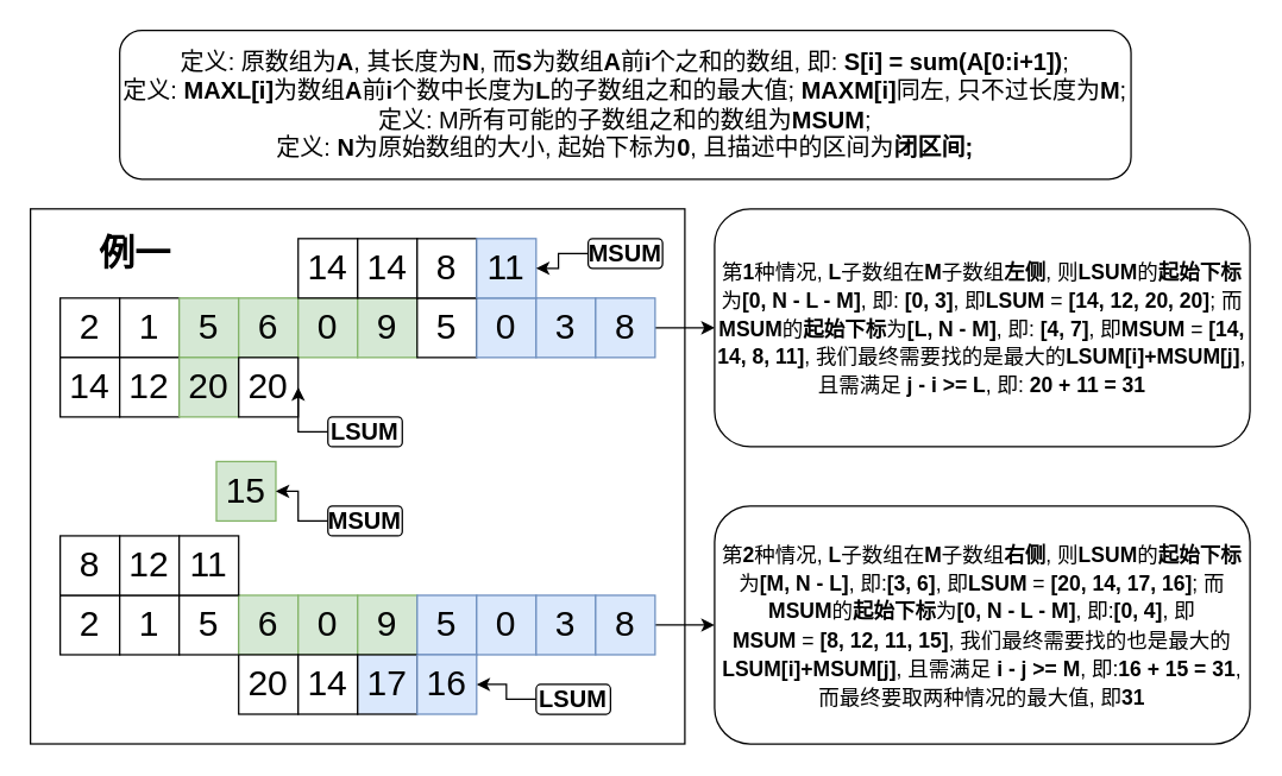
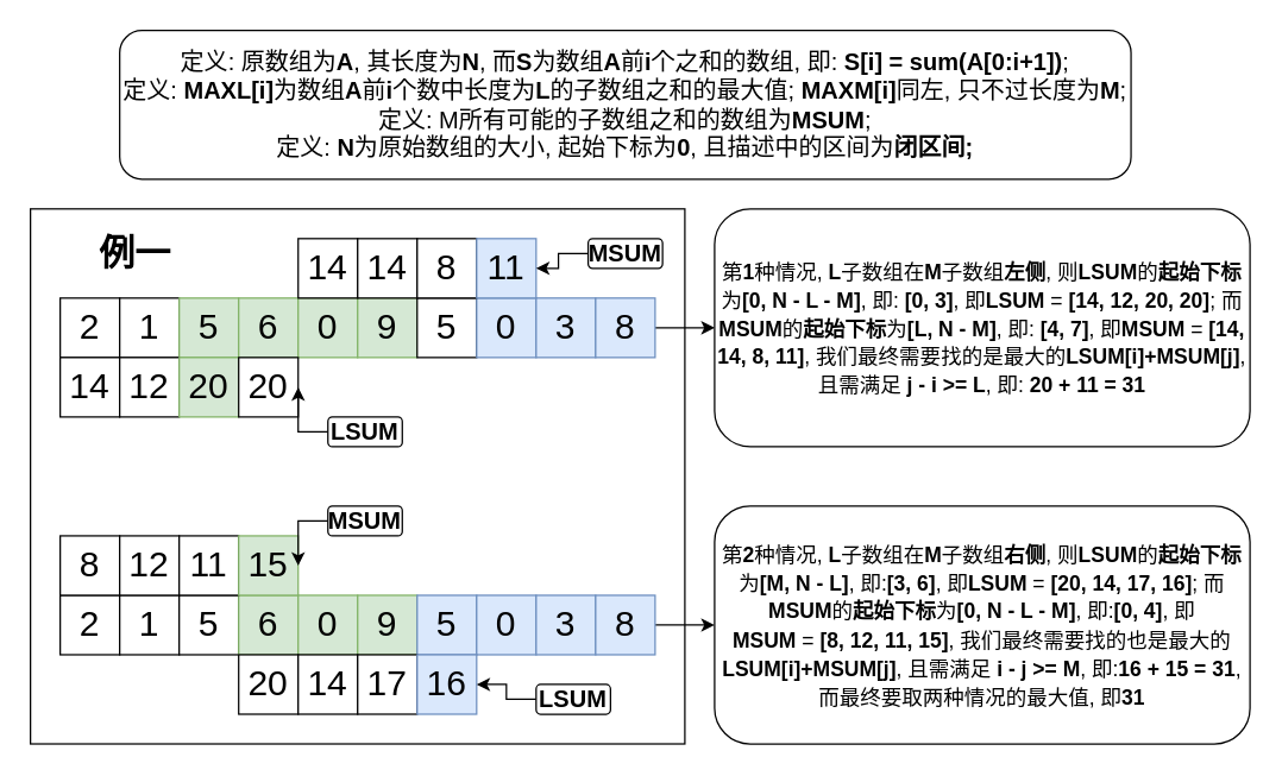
  <mxCell id="0" />
  <mxCell id="1" parent="0" />
  <mxCell id="2" value="" style="rounded=0;whiteSpace=wrap;html=1;fontSize=24;" parent="1" vertex="1"><mxGeometry x="20" y="140" width="440" height="360" as="geometry" /></mxCell>
  <mxCell id="3" value="2" style="rounded=0;whiteSpace=wrap;html=1;fontSize=24;" parent="1" vertex="1"><mxGeometry x="40" y="200" width="40" height="40" as="geometry" /></mxCell>
  <mxCell id="4" value="1" style="rounded=0;whiteSpace=wrap;html=1;fontSize=24;" parent="1" vertex="1"><mxGeometry x="80" y="200" width="40" height="40" as="geometry" /></mxCell>
  <mxCell id="5" value="5" style="rounded=0;whiteSpace=wrap;html=1;fontSize=24;fillColor=#d5e8d4;strokeColor=#82b366;" parent="1" vertex="1"><mxGeometry x="120" y="200" width="40" height="40" as="geometry" /></mxCell>
  <mxCell id="6" value="6" style="rounded=0;whiteSpace=wrap;html=1;fontSize=24;fillColor=#d5e8d4;strokeColor=#82b366;" parent="1" vertex="1"><mxGeometry x="160" y="200" width="40" height="40" as="geometry" /></mxCell>
  <mxCell id="7" value="0" style="rounded=0;whiteSpace=wrap;html=1;fontSize=24;fillColor=#d5e8d4;strokeColor=#82b366;" parent="1" vertex="1"><mxGeometry x="200" y="200" width="40" height="40" as="geometry" /></mxCell>
  <mxCell id="8" value="9" style="rounded=0;whiteSpace=wrap;html=1;fontSize=24;fillColor=#d5e8d4;strokeColor=#82b366;" parent="1" vertex="1"><mxGeometry x="240" y="200" width="40" height="40" as="geometry" /></mxCell>
  <mxCell id="9" value="5" style="rounded=0;whiteSpace=wrap;html=1;fontSize=24;" parent="1" vertex="1"><mxGeometry x="280" y="200" width="40" height="40" as="geometry" /></mxCell>
  <mxCell id="10" value="0" style="rounded=0;whiteSpace=wrap;html=1;fontSize=24;fillColor=#dae8fc;strokeColor=#6c8ebf;" parent="1" vertex="1"><mxGeometry x="320" y="200" width="40" height="40" as="geometry" /></mxCell>
  <mxCell id="11" value="3" style="rounded=0;whiteSpace=wrap;html=1;fontSize=24;fillColor=#dae8fc;strokeColor=#6c8ebf;" parent="1" vertex="1"><mxGeometry x="360" y="200" width="40" height="40" as="geometry" /></mxCell>
  <mxCell id="12" style="edgeStyle=orthogonalEdgeStyle;rounded=0;orthogonalLoop=1;jettySize=auto;html=1;exitX=1;exitY=0.5;exitDx=0;exitDy=0;entryX=0;entryY=0.5;entryDx=0;entryDy=0;fontSize=24;" parent="1" source="13" target="42" edge="1"><mxGeometry relative="1" as="geometry" /></mxCell>
  <mxCell id="13" value="8" style="rounded=0;whiteSpace=wrap;html=1;fontSize=24;fillColor=#dae8fc;strokeColor=#6c8ebf;" parent="1" vertex="1"><mxGeometry x="400" y="200" width="40" height="40" as="geometry" /></mxCell>
  <mxCell id="14" value="14" style="rounded=0;whiteSpace=wrap;html=1;fontSize=24;" parent="1" vertex="1"><mxGeometry x="200" y="160" width="40" height="40" as="geometry" /></mxCell>
  <mxCell id="15" value="14" style="rounded=0;whiteSpace=wrap;html=1;fontSize=24;" parent="1" vertex="1"><mxGeometry x="240" y="160" width="40" height="40" as="geometry" /></mxCell>
  <mxCell id="16" value="8" style="rounded=0;whiteSpace=wrap;html=1;fontSize=24;" parent="1" vertex="1"><mxGeometry x="280" y="160" width="40" height="40" as="geometry" /></mxCell>
  <mxCell id="17" value="11" style="rounded=0;whiteSpace=wrap;html=1;fontSize=24;fillColor=#dae8fc;strokeColor=#6c8ebf;" parent="1" vertex="1"><mxGeometry x="320" y="160" width="40" height="40" as="geometry" /></mxCell>
  <mxCell id="18" value="14" style="rounded=0;whiteSpace=wrap;html=1;fontSize=24;" parent="1" vertex="1"><mxGeometry x="40" y="240" width="40" height="40" as="geometry" /></mxCell>
  <mxCell id="19" value="12" style="rounded=0;whiteSpace=wrap;html=1;fontSize=24;" parent="1" vertex="1"><mxGeometry x="80" y="240" width="40" height="40" as="geometry" /></mxCell>
  <mxCell id="20" value="20" style="rounded=0;whiteSpace=wrap;html=1;fontSize=24;fillColor=#d5e8d4;strokeColor=#82b366;" parent="1" vertex="1"><mxGeometry x="120" y="240" width="40" height="40" as="geometry" /></mxCell>
  <mxCell id="21" value="20" style="rounded=0;whiteSpace=wrap;html=1;fontSize=24;" parent="1" vertex="1"><mxGeometry x="160" y="240" width="40" height="40" as="geometry" /></mxCell>
  <mxCell id="22" value="2" style="rounded=0;whiteSpace=wrap;html=1;fontSize=24;" parent="1" vertex="1"><mxGeometry x="40" y="400" width="40" height="40" as="geometry" /></mxCell>
  <mxCell id="23" value="1" style="rounded=0;whiteSpace=wrap;html=1;fontSize=24;" parent="1" vertex="1"><mxGeometry x="80" y="400" width="40" height="40" as="geometry" /></mxCell>
  <mxCell id="24" value="5" style="rounded=0;whiteSpace=wrap;html=1;fontSize=24;" parent="1" vertex="1"><mxGeometry x="120" y="400" width="40" height="40" as="geometry" /></mxCell>
  <mxCell id="25" value="6" style="rounded=0;whiteSpace=wrap;html=1;fontSize=24;fillColor=#d5e8d4;strokeColor=#82b366;" parent="1" vertex="1"><mxGeometry x="160" y="400" width="40" height="40" as="geometry" /></mxCell>
  <mxCell id="26" value="0" style="rounded=0;whiteSpace=wrap;html=1;fontSize=24;fillColor=#d5e8d4;strokeColor=#82b366;" parent="1" vertex="1"><mxGeometry x="200" y="400" width="40" height="40" as="geometry" /></mxCell>
  <mxCell id="27" value="9" style="rounded=0;whiteSpace=wrap;html=1;fontSize=24;fillColor=#d5e8d4;strokeColor=#82b366;" parent="1" vertex="1"><mxGeometry x="240" y="400" width="40" height="40" as="geometry" /></mxCell>
  <mxCell id="28" value="5" style="rounded=0;whiteSpace=wrap;html=1;fontSize=24;fillColor=#dae8fc;strokeColor=#6c8ebf;" parent="1" vertex="1"><mxGeometry x="280" y="400" width="40" height="40" as="geometry" /></mxCell>
  <mxCell id="29" value="0" style="rounded=0;whiteSpace=wrap;html=1;fontSize=24;fillColor=#dae8fc;strokeColor=#6c8ebf;" parent="1" vertex="1"><mxGeometry x="320" y="400" width="40" height="40" as="geometry" /></mxCell>
  <mxCell id="30" value="3" style="rounded=0;whiteSpace=wrap;html=1;fontSize=24;fillColor=#dae8fc;strokeColor=#6c8ebf;" parent="1" vertex="1"><mxGeometry x="360" y="400" width="40" height="40" as="geometry" /></mxCell>
  <mxCell id="31" style="edgeStyle=orthogonalEdgeStyle;rounded=0;orthogonalLoop=1;jettySize=auto;html=1;exitX=1;exitY=0.5;exitDx=0;exitDy=0;entryX=0;entryY=0.5;entryDx=0;entryDy=0;fontSize=24;" parent="1" source="32" target="43" edge="1"><mxGeometry relative="1" as="geometry" /></mxCell>
  <mxCell id="32" value="8" style="rounded=0;whiteSpace=wrap;html=1;fontSize=24;fillColor=#dae8fc;strokeColor=#6c8ebf;" parent="1" vertex="1"><mxGeometry x="400" y="400" width="40" height="40" as="geometry" /></mxCell>
  <mxCell id="33" value="8" style="rounded=0;whiteSpace=wrap;html=1;fontSize=24;" parent="1" vertex="1"><mxGeometry x="40" y="360" width="40" height="40" as="geometry" /></mxCell>
  <mxCell id="34" value="12" style="rounded=0;whiteSpace=wrap;html=1;fontSize=24;" parent="1" vertex="1"><mxGeometry x="80" y="360" width="40" height="40" as="geometry" /></mxCell>
  <mxCell id="35" value="11" style="rounded=0;whiteSpace=wrap;html=1;fontSize=24;" parent="1" vertex="1"><mxGeometry x="120" y="360" width="40" height="40" as="geometry" /></mxCell>
- <mxCell id="36" value="15" style="rounded=0;whiteSpace=wrap;html=1;fontSize=24;fillColor=#d5e8d4;strokeColor=#82b366;" parent="1" vertex="1"><mxGeometry x="145" y="310" width="40" height="40" as="geometry" /></mxCell>
+ <mxCell id="36" value="15" style="rounded=0;whiteSpace=wrap;html=1;fontSize=24;fillColor=#d5e8d4;strokeColor=#82b366;" parent="1" vertex="1"><mxGeometry x="160" y="360" width="40" height="40" as="geometry" /></mxCell>
  <mxCell id="37" value="20" style="rounded=0;whiteSpace=wrap;html=1;fontSize=24;" parent="1" vertex="1"><mxGeometry x="160" y="440" width="40" height="40" as="geometry" /></mxCell>
  <mxCell id="38" value="14" style="rounded=0;whiteSpace=wrap;html=1;fontSize=24;" parent="1" vertex="1"><mxGeometry x="200" y="440" width="40" height="40" as="geometry" /></mxCell>
- <mxCell id="39" value="17" style="rounded=0;whiteSpace=wrap;html=1;fontSize=24;fillColor=#dae8fc;" parent="1" vertex="1"><mxGeometry x="240" y="440" width="40" height="40" as="geometry" /></mxCell>
+ <mxCell id="39" value="17" style="rounded=0;whiteSpace=wrap;html=1;fontSize=24;" parent="1" vertex="1"><mxGeometry x="240" y="440" width="40" height="40" as="geometry" /></mxCell>
  <mxCell id="40" value="16" style="rounded=0;whiteSpace=wrap;html=1;fontSize=24;fillColor=#dae8fc;strokeColor=#6c8ebf;" parent="1" vertex="1"><mxGeometry x="280" y="440" width="40" height="40" as="geometry" /></mxCell>
  <mxCell id="41" value="例一" style="text;strokeColor=none;fillColor=none;html=1;fontSize=24;fontStyle=1;verticalAlign=middle;align=center;" parent="1" vertex="1"><mxGeometry x="40" y="150" width="100" height="40" as="geometry" /></mxCell>
  <mxCell id="42" value="&lt;font style=&quot;font-size: 14px&quot;&gt;第&lt;b&gt;1&lt;/b&gt;种情况, &lt;b&gt;L&lt;/b&gt;子数组在&lt;b&gt;M&lt;/b&gt;子数组&lt;b&gt;左侧&lt;/b&gt;, 则&lt;b&gt;LSUM&lt;/b&gt;的&lt;b&gt;起始下标&lt;/b&gt;为&lt;b&gt;[0, N - L - M]&lt;/b&gt;, 即: &lt;b&gt;[0, 3]&lt;/b&gt;, 即&lt;b&gt;LSUM&amp;nbsp;&lt;/b&gt;=&amp;nbsp;&lt;b&gt;[14, 12, 20, 20]&lt;/b&gt;; 而&lt;b&gt;MSUM&lt;/b&gt;的&lt;b&gt;起始下标&lt;/b&gt;为&lt;b&gt;[L, N - M]&lt;/b&gt;, 即: &lt;b&gt;[4, 7]&lt;/b&gt;, 即&lt;b&gt;MSUM&amp;nbsp;&lt;/b&gt;=&amp;nbsp;&lt;b&gt;[14, 14, 8, 11]&lt;/b&gt;, 我们最终需要找的是最大的&lt;b&gt;LSUM[i]+MSUM[j]&lt;/b&gt;, 且需满足&amp;nbsp;&lt;b&gt;j - i &amp;gt;= L&lt;/b&gt;, 即: &lt;b&gt;20 + 11 = 31&lt;/b&gt;&lt;/font&gt;" style="rounded=1;whiteSpace=wrap;html=1;fontSize=16;" parent="1" vertex="1"><mxGeometry x="480" y="140" width="360" height="160" as="geometry" /></mxCell>
  <mxCell id="43" value="&lt;font style=&quot;font-size: 14px&quot;&gt;第&lt;b&gt;2&lt;/b&gt;种情况,&amp;nbsp;&lt;b&gt;L&lt;/b&gt;子数组在&lt;b&gt;M&lt;/b&gt;子数组&lt;b&gt;右侧&lt;/b&gt;, 则&lt;b&gt;LSUM&lt;/b&gt;的&lt;b&gt;起始下标&lt;/b&gt;为&lt;b&gt;[M, N - L]&lt;/b&gt;, 即:&lt;b&gt;[3, 6]&lt;/b&gt;, 即&lt;b&gt;LSUM&amp;nbsp;&lt;/b&gt;=&amp;nbsp;&lt;b&gt;[20, 14, 17, 16]&lt;/b&gt;; 而&lt;b&gt;MSUM&lt;/b&gt;的&lt;b&gt;起始下标&lt;/b&gt;为&lt;b&gt;[0, N - L - M]&lt;/b&gt;, 即:&lt;b&gt;[0, 4]&lt;/b&gt;, 即&lt;b&gt;MSUM&amp;nbsp;&lt;/b&gt;=&amp;nbsp;&lt;b&gt;[8, 12, 11, 15]&lt;/b&gt;, 我们最终需要找的也是最大的&lt;b&gt;LSUM[i]+MSUM[j]&lt;/b&gt;, 且需满足 &lt;b&gt;i&amp;nbsp;- j &amp;gt;= M&lt;/b&gt;, 即:&lt;b&gt;16&amp;nbsp;+ 15 = 31&lt;/b&gt;, 而最终要取两种情况的最大值, 即&lt;b&gt;31&lt;/b&gt;&lt;/font&gt;&lt;br&gt;" style="rounded=1;whiteSpace=wrap;html=1;fontSize=16;" parent="1" vertex="1"><mxGeometry x="480" y="340" width="360" height="160" as="geometry" /></mxCell>
  <mxCell id="44" value="定义: 原数组为&lt;b&gt;A&lt;/b&gt;, 其长度为&lt;b&gt;N&lt;/b&gt;, 而&lt;b&gt;S&lt;/b&gt;为数组&lt;b&gt;A&lt;/b&gt;前&lt;b&gt;i&lt;/b&gt;个之和的数组, 即: &lt;b&gt;S[i] = sum(A[0:i+1])&lt;/b&gt;;&lt;br&gt;定义: &lt;b&gt;MAXL[i]&lt;/b&gt;为数组&lt;b&gt;A&lt;/b&gt;前&lt;b&gt;i&lt;/b&gt;个数中长度为&lt;b&gt;L&lt;/b&gt;的子数组之和的最大值;&amp;nbsp;&lt;b&gt;MAXM[i]&lt;/b&gt;同左, 只不过长度为&lt;b&gt;M&lt;/b&gt;;&lt;br&gt;定义: M所有可能的子数组之和的数组为&lt;b&gt;M&lt;/b&gt;&lt;b&gt;SUM&lt;/b&gt;;&lt;br&gt;定义:&amp;nbsp;&lt;b&gt;N&lt;/b&gt;为原始数组的大小, 起始下标为&lt;b&gt;0&lt;/b&gt;, 且描述中的区间为&lt;b&gt;闭区间;&lt;/b&gt;" style="rounded=1;whiteSpace=wrap;html=1;fontSize=16;" parent="1" vertex="1"><mxGeometry x="80" y="20" width="680" height="100" as="geometry" /></mxCell>
  <mxCell id="45" style="edgeStyle=orthogonalEdgeStyle;rounded=0;orthogonalLoop=1;jettySize=auto;html=1;exitX=0;exitY=0.5;exitDx=0;exitDy=0;fontSize=16;" parent="1" source="46" target="21" edge="1"><mxGeometry relative="1" as="geometry" /></mxCell>
  <mxCell id="46" value="LSUM" style="rounded=1;whiteSpace=wrap;html=1;fontSize=16;fontStyle=1" parent="1" vertex="1"><mxGeometry x="220" y="280" width="50" height="20" as="geometry" /></mxCell>
  <mxCell id="47" style="edgeStyle=orthogonalEdgeStyle;rounded=0;orthogonalLoop=1;jettySize=auto;html=1;exitX=0;exitY=0.5;exitDx=0;exitDy=0;fontSize=16;" parent="1" source="48" edge="1"><mxGeometry relative="1" as="geometry"><mxPoint x="360" y="180" as="targetPoint" /><Array as="points"><mxPoint x="375" y="170" /><mxPoint x="375" y="180" /><mxPoint x="360" y="180" /></Array></mxGeometry></mxCell>
  <mxCell id="48" value="MSUM" style="rounded=1;whiteSpace=wrap;html=1;fontSize=16;fontStyle=1" parent="1" vertex="1"><mxGeometry x="395" y="160" width="50" height="20" as="geometry" /></mxCell>
  <mxCell id="49" style="edgeStyle=orthogonalEdgeStyle;rounded=0;orthogonalLoop=1;jettySize=auto;html=1;exitX=0;exitY=0.5;exitDx=0;exitDy=0;entryX=1;entryY=0.5;entryDx=0;entryDy=0;fontSize=16;" parent="1" source="50" target="36" edge="1"><mxGeometry relative="1" as="geometry" /></mxCell>
  <mxCell id="50" value="MSUM" style="rounded=1;whiteSpace=wrap;html=1;fontSize=16;fontStyle=1" parent="1" vertex="1"><mxGeometry x="220" y="340" width="50" height="20" as="geometry" /></mxCell>
  <mxCell id="51" style="edgeStyle=orthogonalEdgeStyle;rounded=0;orthogonalLoop=1;jettySize=auto;html=1;exitX=0;exitY=0.5;exitDx=0;exitDy=0;entryX=1;entryY=0.5;entryDx=0;entryDy=0;fontSize=16;" parent="1" source="52" target="40" edge="1"><mxGeometry relative="1" as="geometry" /></mxCell>
  <mxCell id="52" value="LSUM" style="rounded=1;whiteSpace=wrap;html=1;fontSize=16;fontStyle=1" parent="1" vertex="1"><mxGeometry x="360" y="460" width="50" height="20" as="geometry" /></mxCell>
